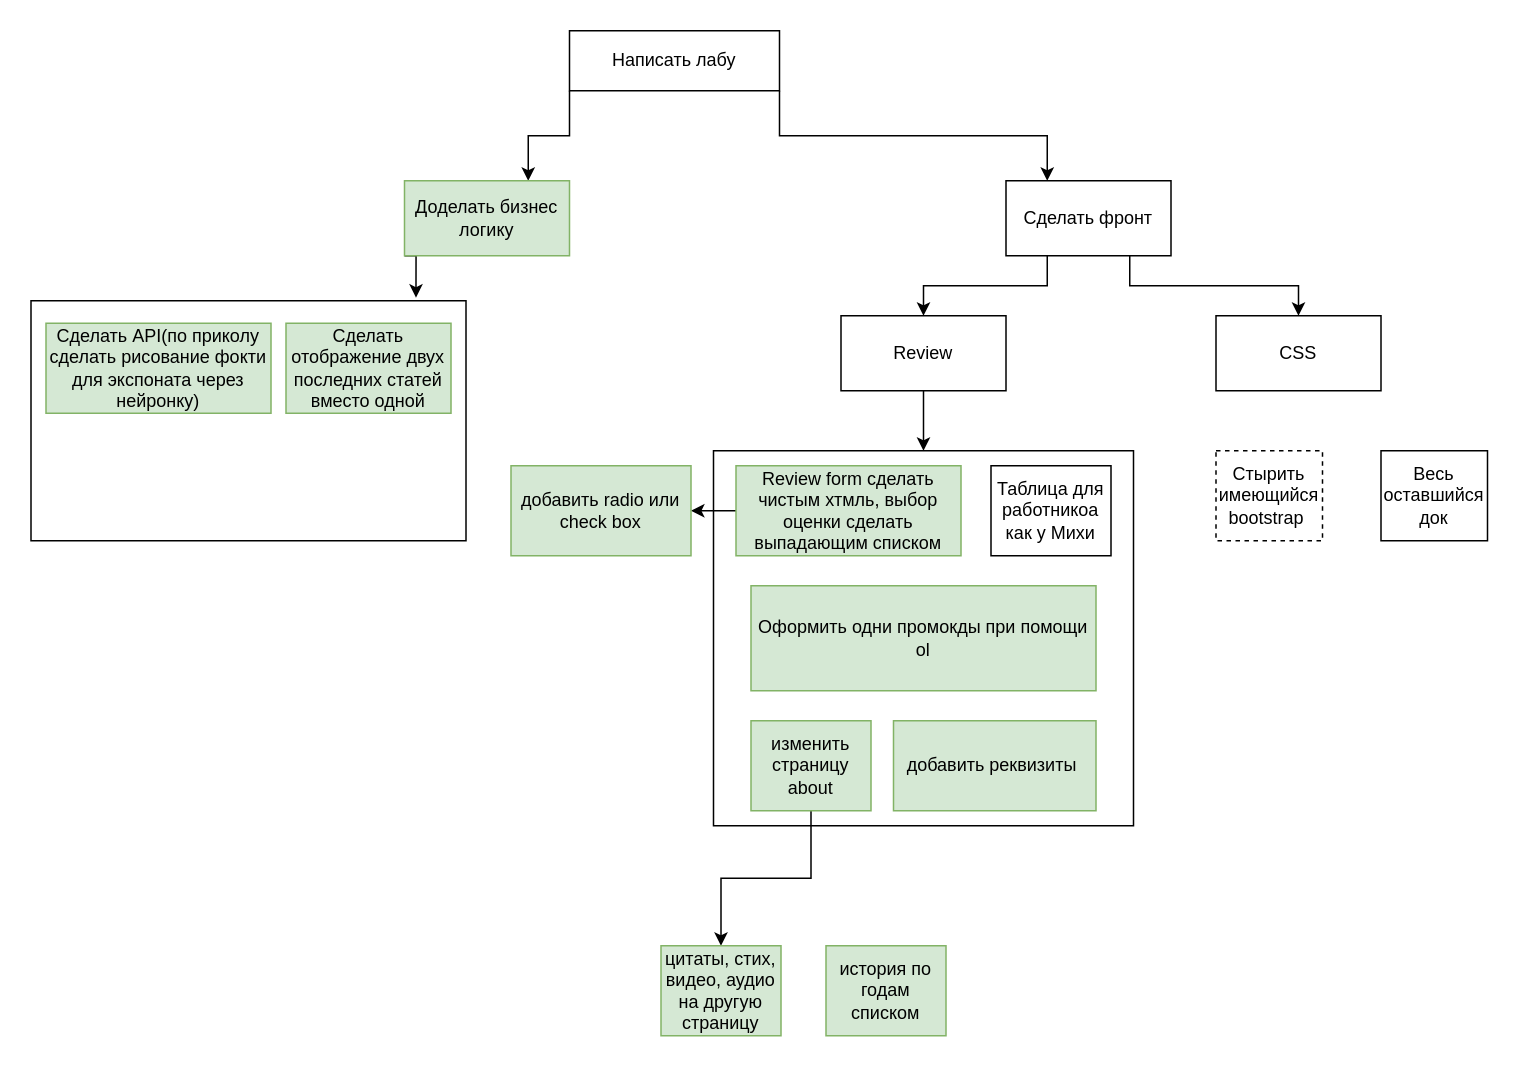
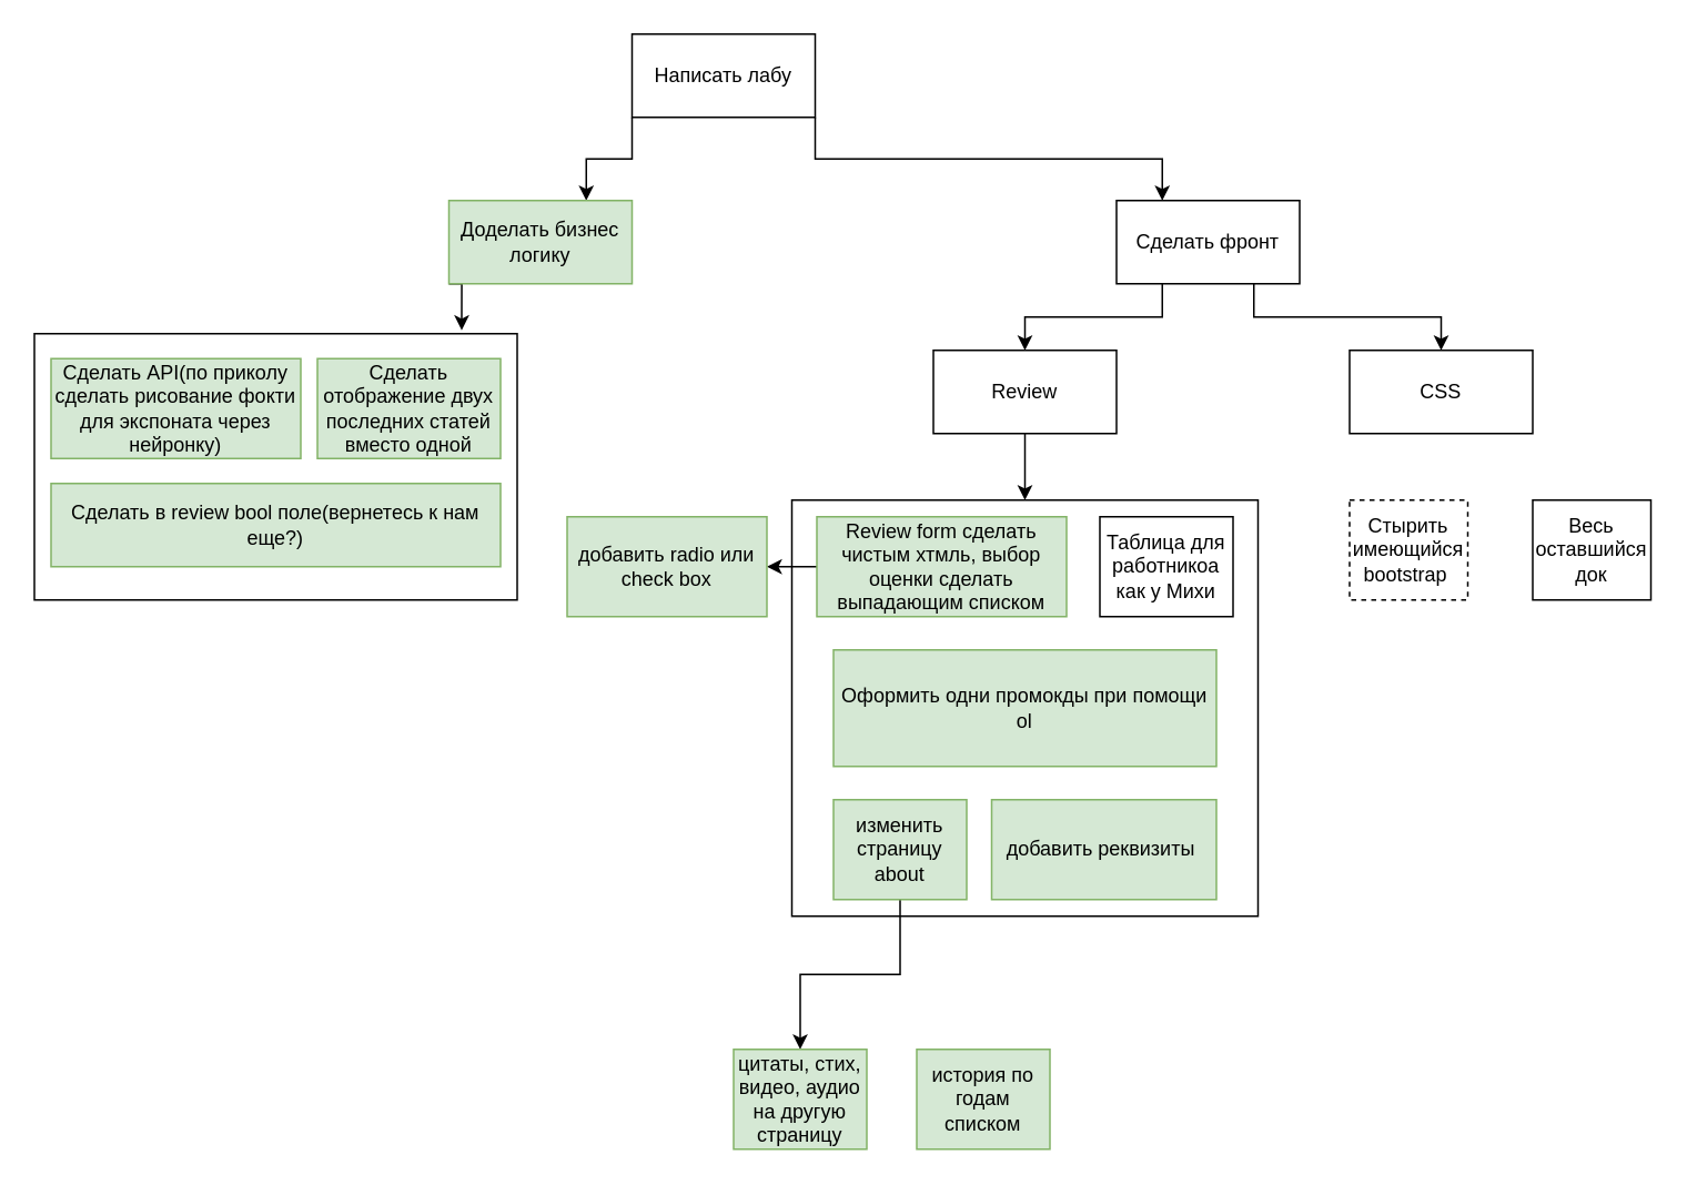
  <mxCell id="0" />
  <mxCell id="1" parent="0" />
  <mxCell id="2" value="" style="html=1;whiteSpace=wrap;" parent="1" vertex="1"><mxGeometry x="475" y="300" width="280" height="250" as="geometry" /></mxCell>
  <mxCell id="3" value="" style="html=1;whiteSpace=wrap;" parent="1" vertex="1"><mxGeometry y="200" width="290" height="160" as="geometry" x="20" /></mxCell>
  <mxCell id="4" style="edgeStyle=orthogonalEdgeStyle;rounded=0;orthogonalLoop=1;jettySize=auto;html=1;exitX=0;exitY=1;exitDx=0;exitDy=0;entryX=0.75;entryY=0;entryDx=0;entryDy=0;" parent="1" source="6" target="8" edge="1"><mxGeometry relative="1" as="geometry" /></mxCell>
  <mxCell id="5" style="edgeStyle=orthogonalEdgeStyle;rounded=0;orthogonalLoop=1;jettySize=auto;html=1;exitX=1;exitY=1;exitDx=0;exitDy=0;entryX=0.25;entryY=0;entryDx=0;entryDy=0;" parent="1" source="6" target="11" edge="1"><mxGeometry relative="1" as="geometry" /></mxCell>
- <mxCell id="6" value="Написать лабу" style="html=1;whiteSpace=wrap;" parent="1" vertex="1"><mxGeometry x="379" y="20" width="140" height="40" as="geometry" /></mxCell>
+ <mxCell id="6" value="Написать лабу" style="html=1;whiteSpace=wrap;" parent="1" vertex="1"><mxGeometry x="379" y="20" width="110" height="50" as="geometry" /></mxCell>
  <mxCell id="7" style="edgeStyle=orthogonalEdgeStyle;rounded=0;orthogonalLoop=1;jettySize=auto;html=1;exitX=0;exitY=1;exitDx=0;exitDy=0;entryX=0.885;entryY=-0.013;entryDx=0;entryDy=0;entryPerimeter=0;" parent="1" source="8" target="3" edge="1"><mxGeometry relative="1" as="geometry" /></mxCell>
  <mxCell id="8" value="Доделать бизнес логику" style="html=1;whiteSpace=wrap;fillColor=#d5e8d4;strokeColor=#82b366;" parent="1" vertex="1"><mxGeometry x="269" y="120" width="110" height="50" as="geometry" /></mxCell>
  <mxCell id="9" style="edgeStyle=orthogonalEdgeStyle;rounded=0;orthogonalLoop=1;jettySize=auto;html=1;exitX=0.25;exitY=1;exitDx=0;exitDy=0;entryX=0.5;entryY=0;entryDx=0;entryDy=0;" parent="1" source="11" target="19" edge="1"><mxGeometry relative="1" as="geometry" /></mxCell>
  <mxCell id="10" style="edgeStyle=orthogonalEdgeStyle;rounded=0;orthogonalLoop=1;jettySize=auto;html=1;exitX=0.75;exitY=1;exitDx=0;exitDy=0;entryX=0.5;entryY=0;entryDx=0;entryDy=0;" parent="1" source="11" target="20" edge="1"><mxGeometry relative="1" as="geometry" /></mxCell>
  <mxCell id="11" value="Сделать фронт" style="html=1;whiteSpace=wrap;" parent="1" vertex="1"><mxGeometry x="670" y="120" width="110" height="50" as="geometry" /></mxCell>
  <mxCell id="12" value="Сделать API(по приколу сделать рисование фокти для экспоната через нейронку)" style="html=1;whiteSpace=wrap;fillColor=#d5e8d4;strokeColor=#82b366;" parent="1" vertex="1"><mxGeometry x="30" y="215" width="150" height="60" as="geometry" /></mxCell>
  <mxCell id="13" value="Сделать отображение двух последних статей вместо одной" style="html=1;whiteSpace=wrap;fillColor=#d5e8d4;strokeColor=#82b366;" parent="1" vertex="1"><mxGeometry x="190" y="215" width="110" height="60" as="geometry" /></mxCell>
+ <mxCell id="14" value="Сделать в review bool поле(вернетесь к нам еще?)" style="html=1;whiteSpace=wrap;fillColor=#d5e8d4;strokeColor=#82b366;" parent="1" vertex="1"><mxGeometry x="30" y="290" width="270" height="50" as="geometry" /></mxCell>
  <mxCell id="15" value="Стырить имеющийся bootstrap&amp;nbsp;" style="rounded=0;whiteSpace=wrap;html=1;dashed=1;" parent="1" vertex="1"><mxGeometry x="810" y="300" width="71" height="60" as="geometry" /></mxCell>
  <mxCell id="16" value="" style="edgeStyle=orthogonalEdgeStyle;rounded=0;orthogonalLoop=1;jettySize=auto;html=1;" parent="1" source="17" target="29" edge="1"><mxGeometry relative="1" as="geometry" /></mxCell>
  <mxCell id="17" value="Review form сделать чистым хтмль, выбор оценки сделать выпадающим списком" style="rounded=0;whiteSpace=wrap;html=1;fillColor=#d5e8d4;strokeColor=#82b366;" parent="1" vertex="1"><mxGeometry x="490" y="310" width="150" height="60" as="geometry" /></mxCell>
  <mxCell id="18" style="edgeStyle=orthogonalEdgeStyle;rounded=0;orthogonalLoop=1;jettySize=auto;html=1;exitX=0.5;exitY=1;exitDx=0;exitDy=0;entryX=0.5;entryY=0;entryDx=0;entryDy=0;" parent="1" source="19" target="2" edge="1"><mxGeometry relative="1" as="geometry" /></mxCell>
  <mxCell id="19" value="Review" style="html=1;whiteSpace=wrap;" parent="1" vertex="1"><mxGeometry x="560" y="210" width="110" height="50" as="geometry" /></mxCell>
  <mxCell id="20" value="CSS" style="html=1;whiteSpace=wrap;" parent="1" vertex="1"><mxGeometry x="810" y="210" width="110" height="50" as="geometry" /></mxCell>
  <mxCell id="21" value="добавить&amp;nbsp;реквизиты&amp;nbsp;" style="rounded=0;whiteSpace=wrap;html=1;fillColor=#d5e8d4;strokeColor=#82b366;" parent="1" vertex="1"><mxGeometry x="595" y="480" width="135" height="60" as="geometry" /></mxCell>
  <mxCell id="22" value="Оформить одни промокды при помощи ol" style="rounded=0;whiteSpace=wrap;html=1;fillColor=#d5e8d4;strokeColor=#82b366;" parent="1" vertex="1"><mxGeometry x="500" y="390" width="230" height="70" as="geometry" /></mxCell>
  <mxCell id="23" value="" style="edgeStyle=orthogonalEdgeStyle;rounded=0;orthogonalLoop=1;jettySize=auto;html=1;" parent="1" source="24" target="27" edge="1"><mxGeometry relative="1" as="geometry" /></mxCell>
  <mxCell id="24" value="изменить страницу about" style="rounded=0;whiteSpace=wrap;html=1;fillColor=#d5e8d4;strokeColor=#82b366;" parent="1" vertex="1"><mxGeometry x="500" y="480" width="80" height="60" as="geometry" /></mxCell>
  <mxCell id="25" value="Таблица для работникоа как у Михи" style="rounded=0;whiteSpace=wrap;html=1;" parent="1" vertex="1"><mxGeometry x="660" y="310" width="80" height="60" as="geometry" /></mxCell>
  <mxCell id="26" value="Весь оставшийся док" style="rounded=0;whiteSpace=wrap;html=1;" parent="1" vertex="1"><mxGeometry x="920" y="300" width="71" height="60" as="geometry" /></mxCell>
  <mxCell id="27" value="цитаты, стих, видео, аудио на другую страницу" style="rounded=0;whiteSpace=wrap;html=1;fillColor=#d5e8d4;strokeColor=#82b366;" parent="1" vertex="1"><mxGeometry x="440" y="630" width="80" height="60" as="geometry" /></mxCell>
  <mxCell id="28" value="история по годам списком" style="rounded=0;whiteSpace=wrap;html=1;fillColor=#d5e8d4;strokeColor=#82b366;" parent="1" vertex="1"><mxGeometry x="550" y="630" width="80" height="60" as="geometry" /></mxCell>
  <mxCell id="29" value="добавить radio или check box" style="whiteSpace=wrap;html=1;rounded=0;fillColor=#d5e8d4;strokeColor=#82b366;" parent="1" vertex="1"><mxGeometry x="340" y="310" width="120" height="60" as="geometry" /></mxCell>
